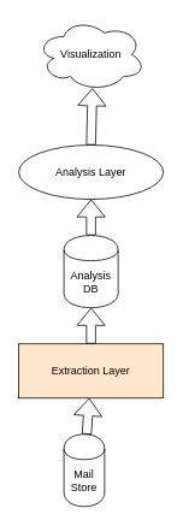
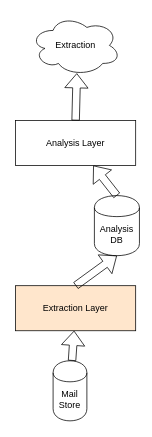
  <mxCell id="0" />
  <mxCell id="1" parent="0" />
  <mxCell id="2" value="Extraction Layer" style="rounded=0;whiteSpace=wrap;html=1;fillColor=#ffe6cc;" vertex="1" parent="1"><mxGeometry x="20" y="380" width="160" height="60" as="geometry" /></mxCell>
  <mxCell id="3" value="Mail&lt;br&gt;Store" style="shape=cylinder;whiteSpace=wrap;html=1;boundedLbl=1;backgroundOutline=1;" vertex="1" parent="1"><mxGeometry x="70" y="480" width="45" height="80" as="geometry" /></mxCell>
- <mxCell id="4" value="Analysis Layer" style="ellipse;whiteSpace=wrap;html=1;" vertex="1" parent="1"><mxGeometry x="20" y="160" width="160" height="60" as="geometry" /></mxCell>
- <mxCell id="5" value="Analysis DB" style="shape=cylinder;whiteSpace=wrap;html=1;boundedLbl=1;backgroundOutline=1;" vertex="1" parent="1"><mxGeometry x="70" y="260" width="60" height="80" as="geometry" /></mxCell>
+ <mxCell id="4" value="Analysis Layer" style="rounded=0;whiteSpace=wrap;html=1;" vertex="1" parent="1"><mxGeometry x="20" y="160" width="160" height="60" as="geometry" /></mxCell>
+ <mxCell id="5" value="Analysis DB" style="shape=cylinder;whiteSpace=wrap;html=1;boundedLbl=1;backgroundOutline=1;" vertex="1" parent="1"><mxGeometry x="125" y="260" width="60" height="80" as="geometry" /></mxCell>
  <mxCell id="6" value="" style="shape=flexArrow;endArrow=classic;html=1;" edge="1" parent="1" source="3" target="2"><mxGeometry width="50" height="50" relative="1" as="geometry"><mxPoint x="300" y="390" as="sourcePoint" /><mxPoint x="350" y="340" as="targetPoint" /></mxGeometry></mxCell>
  <mxCell id="7" value="" style="shape=flexArrow;endArrow=classic;html=1;exitX=0.5;exitY=0;exitDx=0;exitDy=0;" edge="1" parent="1" source="5" target="4"><mxGeometry width="50" height="50" relative="1" as="geometry"><mxPoint x="100" y="220" as="sourcePoint" /><mxPoint x="110" y="410" as="targetPoint" /><Array as="points" /></mxGeometry></mxCell>
  <mxCell id="8" value="" style="shape=flexArrow;endArrow=classic;html=1;entryX=0.5;entryY=1;entryDx=0;entryDy=0;exitX=0.5;exitY=0;exitDx=0;exitDy=0;" edge="1" parent="1" source="2" target="5"><mxGeometry width="50" height="50" relative="1" as="geometry"><mxPoint x="210" y="320" as="sourcePoint" /><mxPoint x="90" y="290" as="targetPoint" /></mxGeometry></mxCell>
- <mxCell id="9" value="Visualization" style="ellipse;shape=cloud;whiteSpace=wrap;html=1;" vertex="1" parent="1"><mxGeometry x="40" y="20" width="120" height="80" as="geometry" /></mxCell>
+ <mxCell id="9" value="Extraction" style="ellipse;shape=cloud;whiteSpace=wrap;html=1;" vertex="1" parent="1"><mxGeometry x="40" y="20" width="120" height="80" as="geometry" /></mxCell>
  <mxCell id="10" value="" style="shape=flexArrow;endArrow=classic;html=1;exitX=0.5;exitY=0;exitDx=0;exitDy=0;entryX=0.513;entryY=0.963;entryDx=0;entryDy=0;entryPerimeter=0;" edge="1" parent="1" source="4" target="9"><mxGeometry width="50" height="50" relative="1" as="geometry"><mxPoint x="110" y="270" as="sourcePoint" /><mxPoint x="110" y="230" as="targetPoint" /><Array as="points" /></mxGeometry></mxCell>
